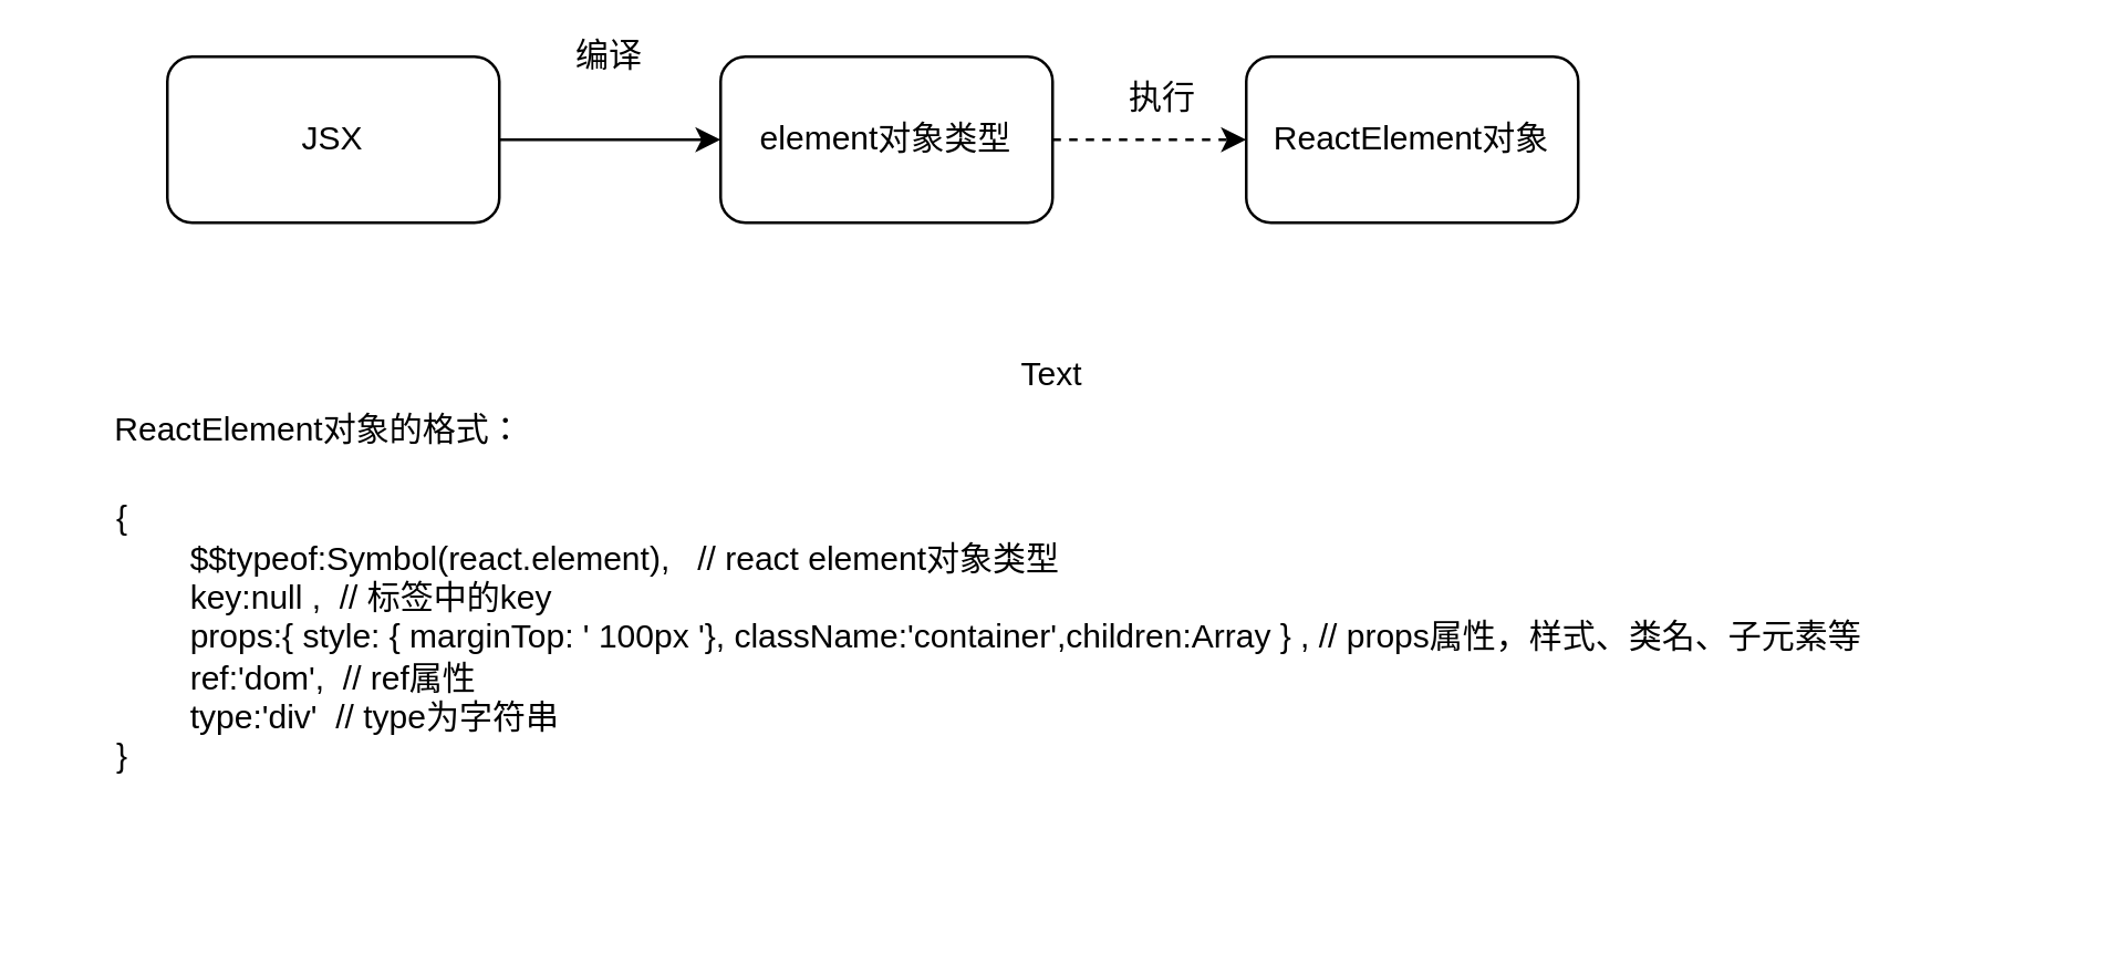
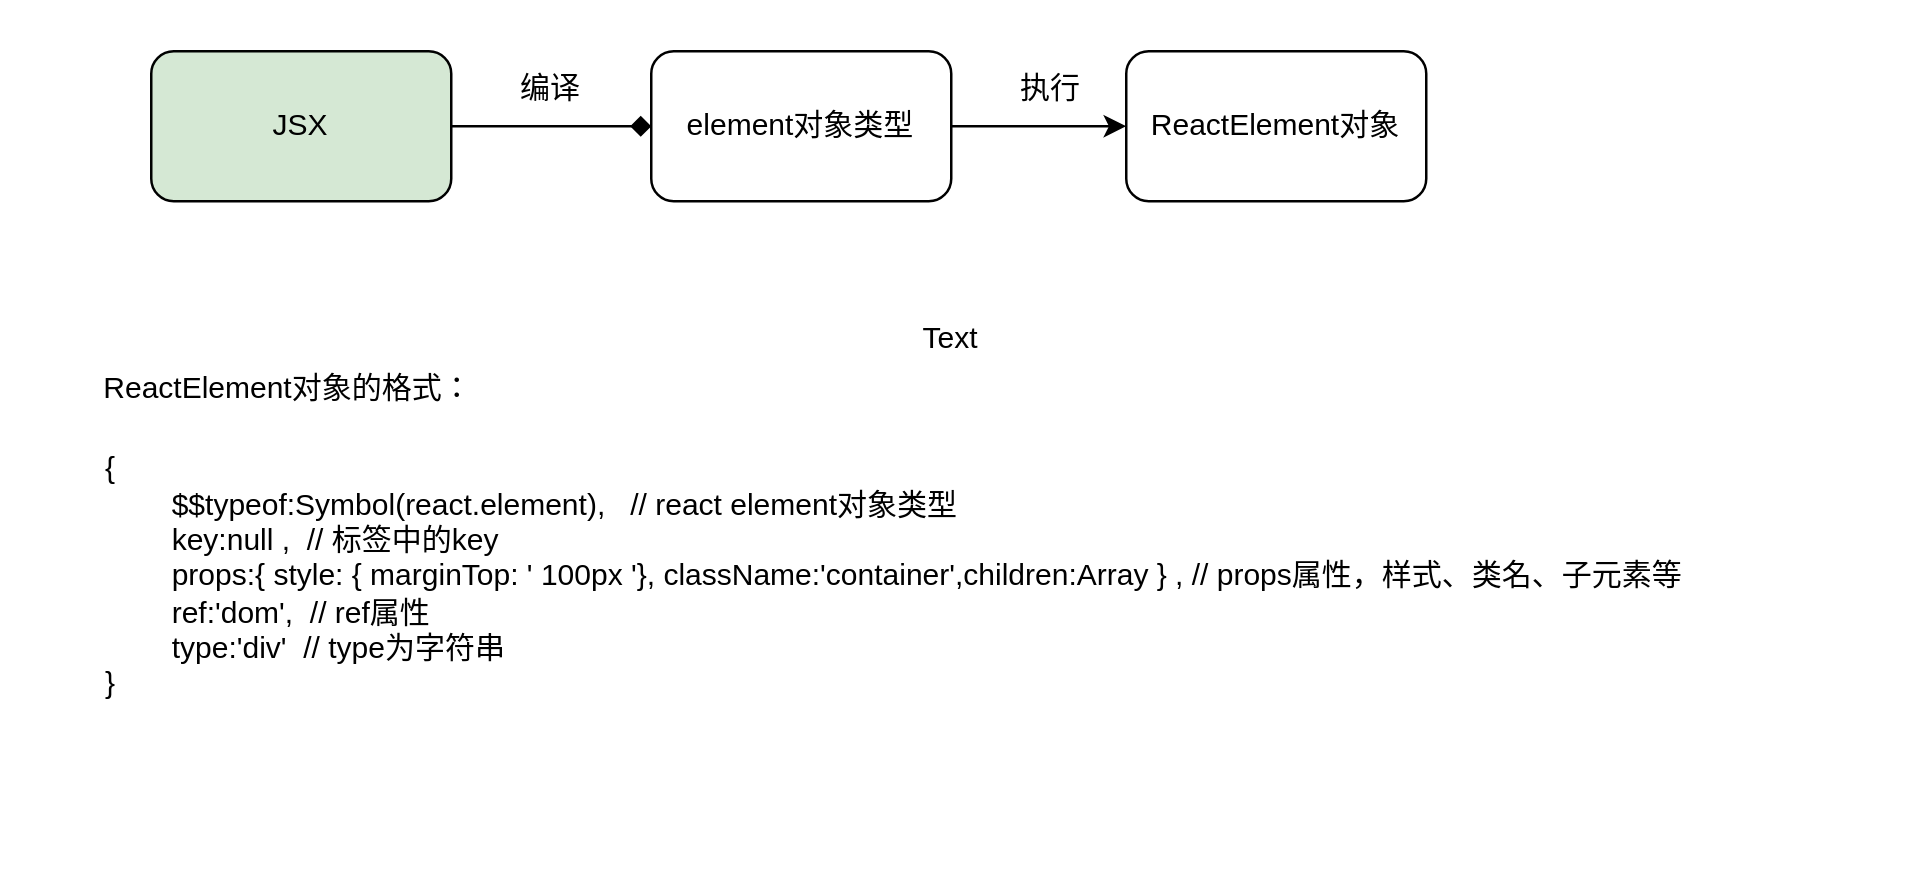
  <mxCell id="0" />
  <mxCell id="1" parent="0" />
- <mxCell id="2" value="" style="edgeStyle=none;html=1;" edge="1" parent="1" source="3" target="5"><mxGeometry relative="1" as="geometry" /></mxCell>
- <mxCell id="3" value="JSX" style="rounded=1;whiteSpace=wrap;html=1;" vertex="1" parent="1"><mxGeometry x="60" y="20" width="120" height="60" as="geometry" /></mxCell>
- <mxCell id="4" value="" style="edgeStyle=none;html=1;dashed=1;" edge="1" parent="1" source="5" target="6"><mxGeometry relative="1" as="geometry" /></mxCell>
+ <mxCell id="2" value="" style="edgeStyle=none;html=1;endArrow=diamond;" edge="1" parent="1" source="3" target="5"><mxGeometry relative="1" as="geometry" /></mxCell>
+ <mxCell id="3" value="JSX" style="rounded=1;whiteSpace=wrap;html=1;fillColor=#d5e8d4;" vertex="1" parent="1"><mxGeometry x="60" y="20" width="120" height="60" as="geometry" /></mxCell>
+ <mxCell id="4" value="" style="edgeStyle=none;html=1;" edge="1" parent="1" source="5" target="6"><mxGeometry relative="1" as="geometry" /></mxCell>
  <mxCell id="5" value="element对象类型" style="rounded=1;whiteSpace=wrap;html=1;" vertex="1" parent="1"><mxGeometry x="260" y="20" width="120" height="60" as="geometry" /></mxCell>
  <mxCell id="6" value="ReactElement对象" style="rounded=1;whiteSpace=wrap;html=1;" vertex="1" parent="1"><mxGeometry x="450" y="20" width="120" height="60" as="geometry" /></mxCell>
- <mxCell id="7" value="编译" style="text;html=1;strokeColor=none;fillColor=none;align=center;verticalAlign=middle;whiteSpace=wrap;rounded=0;" vertex="1" parent="1"><mxGeometry x="190" y="5" width="60" height="30" as="geometry" /></mxCell>
+ <mxCell id="7" value="编译" style="text;html=1;strokeColor=none;fillColor=none;align=center;verticalAlign=middle;whiteSpace=wrap;rounded=0;" vertex="1" parent="1"><mxGeometry x="190" y="20" width="60" height="30" as="geometry" /></mxCell>
  <mxCell id="8" value="执行" style="text;html=1;strokeColor=none;fillColor=none;align=center;verticalAlign=middle;whiteSpace=wrap;rounded=0;" vertex="1" parent="1"><mxGeometry x="390" y="20" width="60" height="30" as="geometry" /></mxCell>
  <mxCell id="9" value="{&lt;br&gt;&lt;span style=&quot;white-space: pre;&quot;&gt;&#09;&lt;/span&gt;$$typeof:Symbol(react.element),&amp;nbsp; &amp;nbsp;// react element对象类型&amp;nbsp; &amp;nbsp;&lt;br&gt;&lt;span style=&quot;white-space: pre;&quot;&gt;&#09;&lt;/span&gt;key:null ,&amp;nbsp; // 标签中的key&lt;br&gt;&lt;span style=&quot;white-space: pre;&quot;&gt;&#09;&lt;/span&gt;props:{ style: { marginTop: ' 100px '}, className:'container',children:Array } , // props属性，样式、类名、子元素等&lt;br&gt;&lt;span style=&quot;white-space: pre;&quot;&gt;&#09;&lt;/span&gt;ref:'dom',&amp;nbsp; // ref属性&lt;br&gt;&lt;span style=&quot;white-space: pre;&quot;&gt;&#09;&lt;/span&gt;type:'div'&amp;nbsp; // type为字符串&amp;nbsp;&lt;br&gt;}" style="text;html=1;strokeColor=none;fillColor=none;align=left;verticalAlign=middle;whiteSpace=wrap;rounded=0;" vertex="1" parent="1"><mxGeometry x="40" y="130" width="700" height="200" as="geometry" /></mxCell>
  <mxCell id="10" value="Text" style="text;html=1;strokeColor=none;fillColor=none;align=center;verticalAlign=middle;whiteSpace=wrap;rounded=0;" vertex="1" parent="1"><mxGeometry x="350" y="120" width="60" height="30" as="geometry" /></mxCell>
  <mxCell id="11" value="ReactElement对象的格式：" style="text;html=1;strokeColor=none;fillColor=none;align=center;verticalAlign=middle;whiteSpace=wrap;rounded=0;" vertex="1" parent="1"><mxGeometry y="140" width="190" height="30" as="geometry" x="20" /></mxCell>
